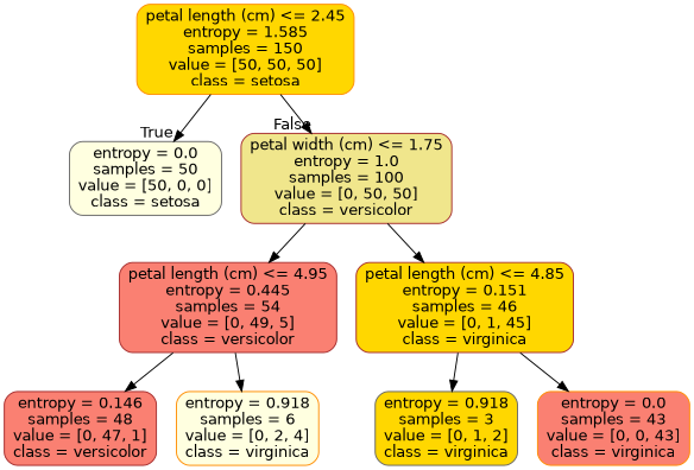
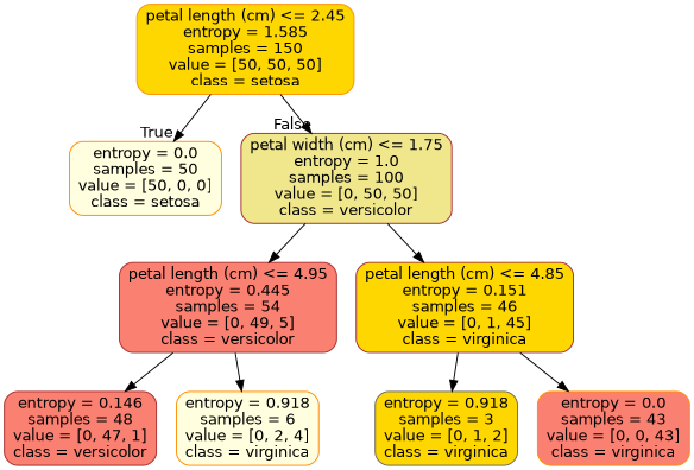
  digraph {
    node [color=brown fillcolor=gold fontname=helvetica shape=box style="filled, rounded"]
    edge [fontname=helvetica]
    n1 [color=darkorange label="petal length (cm) <= 2.45\nentropy = 1.585\nsamples = 150\nvalue = [50, 50, 50]\nclass = setosa"]
-   n2 [color=gray40 fillcolor=lightyellow label="entropy = 0.0\nsamples = 50\nvalue = [50, 0, 0]\nclass = setosa"]
+   n2 [color=darkorange fillcolor=lightyellow label="entropy = 0.0\nsamples = 50\nvalue = [50, 0, 0]\nclass = setosa"]
    n3 [fillcolor=khaki label="petal width (cm) <= 1.75\nentropy = 1.0\nsamples = 100\nvalue = [0, 50, 50]\nclass = versicolor"]
    n4 [fillcolor=salmon label="petal length (cm) <= 4.95\nentropy = 0.445\nsamples = 54\nvalue = [0, 49, 5]\nclass = versicolor"]
    n5 [label="petal length (cm) <= 4.85\nentropy = 0.151\nsamples = 46\nvalue = [0, 1, 45]\nclass = virginica"]
    n6 [fillcolor=salmon label="entropy = 0.146\nsamples = 48\nvalue = [0, 47, 1]\nclass = versicolor"]
    n7 [color=darkorange fillcolor=lightyellow label="entropy = 0.918\nsamples = 6\nvalue = [0, 2, 4]\nclass = virginica"]
    n8 [color=gray40 label="entropy = 0.918\nsamples = 3\nvalue = [0, 1, 2]\nclass = virginica"]
    n9 [color=darkorange fillcolor=salmon label="entropy = 0.0\nsamples = 43\nvalue = [0, 0, 43]\nclass = virginica"]
    n1 -> n2 [headlabel=True labelangle=45 labeldistance=2.5]
    n1 -> n3 [headlabel=False labelangle=-45 labeldistance=2.5]
    n3 -> n4
    n3 -> n5
    n4 -> n6
    n4 -> n7
    n5 -> n8
    n5 -> n9
  }
